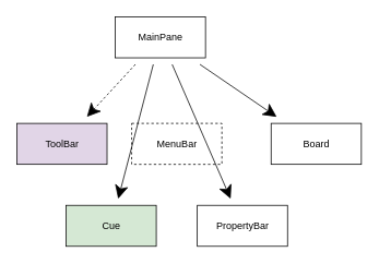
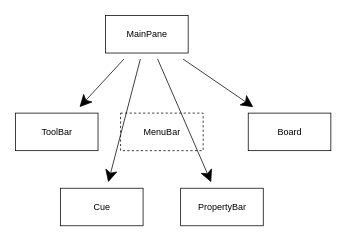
  <mxCell id="0" />
  <mxCell id="1" parent="0" />
  <mxCell id="2" value="MainPane" style="html=1;hachureGap=4;pointerEvents=0;" vertex="1" parent="1"><mxGeometry x="140" y="20" width="110" height="50" as="geometry" /></mxCell>
  <mxCell id="3" value="MenuBar&lt;br&gt;" style="html=1;hachureGap=4;pointerEvents=0;dashed=1;" vertex="1" parent="1"><mxGeometry x="160" y="150" width="110" height="50" as="geometry" /></mxCell>
- <mxCell id="4" value="ToolBar" style="html=1;hachureGap=4;pointerEvents=0;fillColor=#e1d5e7;" vertex="1" parent="1"><mxGeometry x="20" y="150" width="110" height="50" as="geometry" /></mxCell>
+ <mxCell id="4" value="ToolBar" style="html=1;hachureGap=4;pointerEvents=0;" vertex="1" parent="1"><mxGeometry x="20" y="150" width="110" height="50" as="geometry" /></mxCell>
  <mxCell id="5" value="PropertyBar&lt;br&gt;" style="html=1;hachureGap=4;pointerEvents=0;" vertex="1" parent="1"><mxGeometry x="240" y="250" width="110" height="50" as="geometry" /></mxCell>
- <mxCell id="6" value="Cue" style="html=1;hachureGap=4;pointerEvents=0;fillColor=#d5e8d4;" vertex="1" parent="1"><mxGeometry x="80" y="250" width="110" height="50" as="geometry" /></mxCell>
+ <mxCell id="6" value="Cue" style="html=1;hachureGap=4;pointerEvents=0;" vertex="1" parent="1"><mxGeometry x="80" y="250" width="110" height="50" as="geometry" /></mxCell>
  <mxCell id="7" value="Board" style="html=1;hachureGap=4;pointerEvents=0;" vertex="1" parent="1"><mxGeometry x="330" y="150" width="110" height="50" as="geometry" /></mxCell>
  <mxCell id="8" value="" style="endArrow=classic;html=1;startSize=14;endSize=14;sourcePerimeterSpacing=8;targetPerimeterSpacing=8;" edge="1" parent="1" source="2" target="7"><mxGeometry width="50" height="50" relative="1" as="geometry"><mxPoint x="390" y="120" as="sourcePoint" /><mxPoint x="440" y="70" as="targetPoint" /></mxGeometry></mxCell>
- <mxCell id="9" value="" style="endArrow=classic;html=1;startSize=14;endSize=14;sourcePerimeterSpacing=8;targetPerimeterSpacing=8;dashed=1;" edge="1" parent="1" source="2" target="4"><mxGeometry width="50" height="50" relative="1" as="geometry"><mxPoint x="390" y="120" as="sourcePoint" /><mxPoint x="440" y="70" as="targetPoint" /></mxGeometry></mxCell>
+ <mxCell id="9" value="" style="endArrow=classic;html=1;startSize=14;endSize=14;sourcePerimeterSpacing=8;targetPerimeterSpacing=8;" edge="1" parent="1" source="2" target="4"><mxGeometry width="50" height="50" relative="1" as="geometry"><mxPoint x="390" y="120" as="sourcePoint" /><mxPoint x="440" y="70" as="targetPoint" /></mxGeometry></mxCell>
  <mxCell id="10" value="" style="endArrow=classic;html=1;startSize=14;endSize=14;sourcePerimeterSpacing=8;targetPerimeterSpacing=8;" edge="1" parent="1" source="2" target="6"><mxGeometry width="50" height="50" relative="1" as="geometry"><mxPoint x="172" y="98" as="sourcePoint" /><mxPoint x="118" y="152" as="targetPoint" /></mxGeometry></mxCell>
  <mxCell id="11" value="" style="endArrow=classic;html=1;startSize=14;endSize=14;sourcePerimeterSpacing=8;targetPerimeterSpacing=8;" edge="1" parent="1" source="2" target="5"><mxGeometry width="50" height="50" relative="1" as="geometry"><mxPoint x="182" y="108" as="sourcePoint" /><mxPoint x="128" y="162" as="targetPoint" /></mxGeometry></mxCell>
